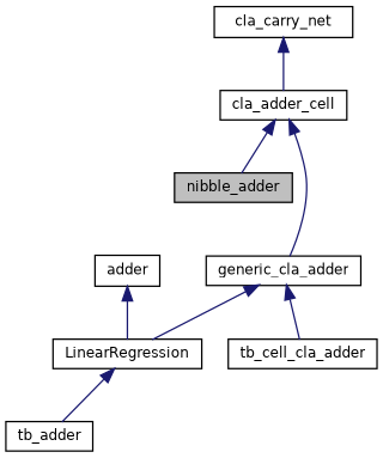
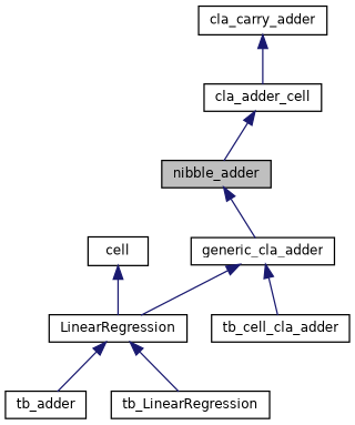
  digraph {
    node [color=black fillcolor=white fontname=Helvetica fontsize=10 shape=record style=filled]
    edge [color=midnightblue dir=back fontname=Helvetica fontsize=10 labelfontname=Helvetica labelfontsize=10 style=solid]
    n1 [fillcolor=grey75 fontcolor=black height=0.2 label=nibble_adder width=0.4]
    n2 [height=0.2 label=generic_cla_adder width=0.4]
    n3 [height=0.2 label=tb_cell_cla_adder width=0.4]
    n4 [height=0.2 label=LinearRegression width=0.4]
-   n5 [height=0.2 label=cla_carry_net width=0.4]
+   n5 [height=0.2 label=cla_carry_adder width=0.4]
    n6 [height=0.2 label=cla_adder_cell width=0.4]
-   n7 [height=0.2 label=adder width=0.4]
+   n7 [height=0.2 label=cell width=0.4]
    n8 [height=0.2 label=tb_adder width=0.4]
-   n6 -> n2
+   n9 [height=0.2 label=tb_LinearRegression width=0.4]
+   n1 -> n2
    n2 -> n3
    n2 -> n4
    n4 -> n8
+   n4 -> n9
    n5 -> n6
    n6 -> n1
    n7 -> n4
  }
